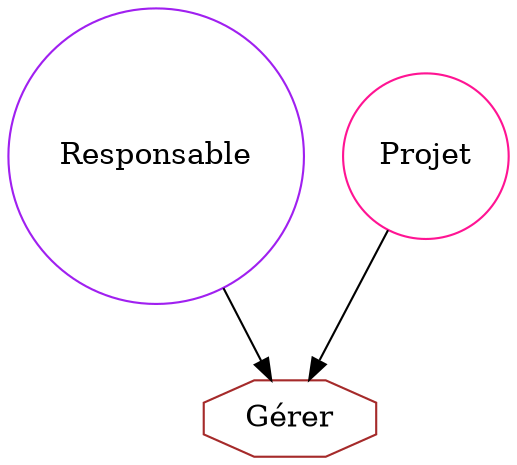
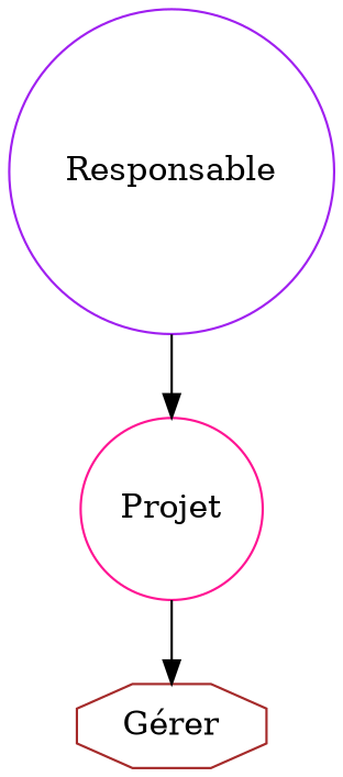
  digraph {
    node [shape=circle]
    "Gérer" [color=brown shape=octagon]
    Responsable [color=purple]
    Projet [color=deeppink]
-   Responsable -> "Gérer"
+   Responsable -> Projet
    Projet -> "Gérer"
  }
